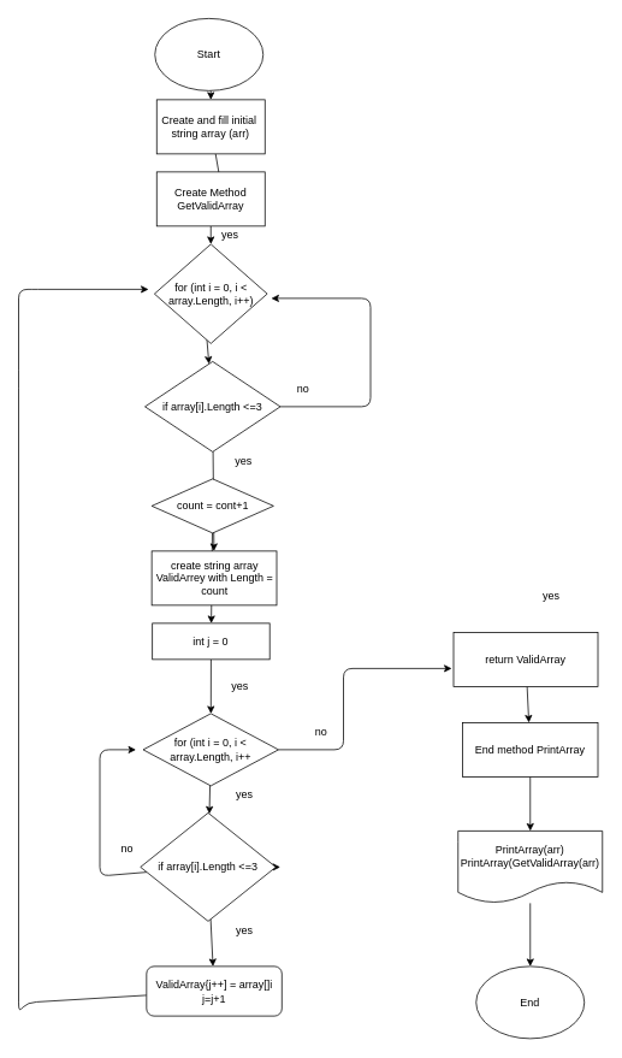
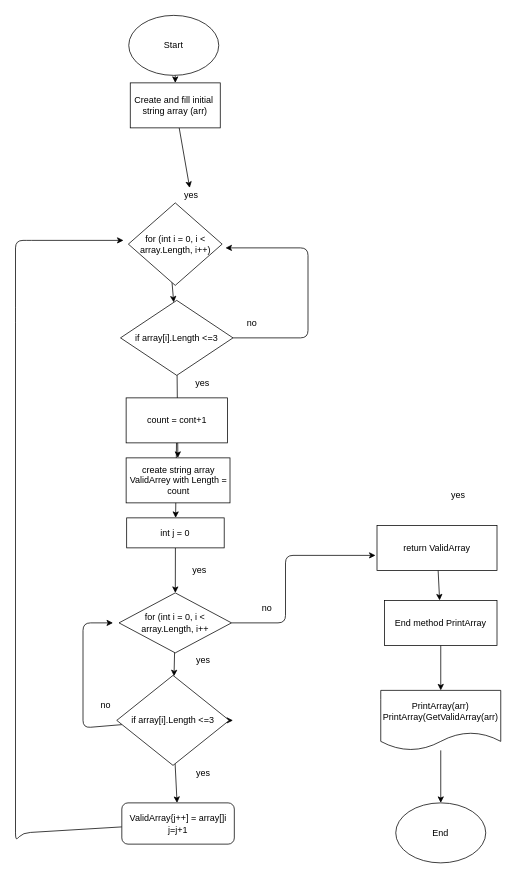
  <mxCell id="0" />
  <mxCell id="1" parent="0" />
  <mxCell id="2" value="" style="edgeStyle=none;html=1;" edge="1" parent="1" target="4"><mxGeometry relative="1" as="geometry"><mxPoint x="233" y="100" as="sourcePoint" /></mxGeometry></mxCell>
  <mxCell id="3" value="" style="edgeStyle=none;html=1;" edge="1" parent="1" source="4" target="36"><mxGeometry relative="1" as="geometry" /></mxCell>
  <mxCell id="4" value="Create and fill initial&amp;nbsp; string array (arr)" style="rounded=0;whiteSpace=wrap;html=1;" vertex="1" parent="1"><mxGeometry x="173" y="110" width="120" height="60" as="geometry" /></mxCell>
  <mxCell id="5" value="" style="edgeStyle=none;html=1;" edge="1" parent="1" target="8"><mxGeometry relative="1" as="geometry"><mxPoint x="228.182" y="370" as="sourcePoint" /></mxGeometry></mxCell>
  <mxCell id="6" value="" style="edgeStyle=none;html=1;" edge="1" parent="1" source="8" target="11"><mxGeometry relative="1" as="geometry" /></mxCell>
  <mxCell id="7" style="edgeStyle=none;html=1;" edge="1" parent="1" source="8"><mxGeometry relative="1" as="geometry"><mxPoint x="300" y="330" as="targetPoint" /><Array as="points"><mxPoint x="410" y="450" /><mxPoint x="410" y="330" /></Array></mxGeometry></mxCell>
  <mxCell id="8" value="if array[i].Length &amp;lt;=3" style="rhombus;whiteSpace=wrap;html=1;" vertex="1" parent="1"><mxGeometry x="160" y="400" width="150" height="100" as="geometry" /></mxCell>
  <mxCell id="9" value="" style="edgeStyle=none;html=1;" edge="1" parent="1" source="10" target="19"><mxGeometry relative="1" as="geometry" /></mxCell>
- <mxCell id="10" value="count = cont+1" style="rhombus;whiteSpace=wrap;html=1;" vertex="1" parent="1"><mxGeometry x="167.5" y="530" width="135" height="60" as="geometry" /></mxCell>
+ <mxCell id="10" value="count = cont+1" style="rounded=0;whiteSpace=wrap;html=1;" vertex="1" parent="1"><mxGeometry x="167.5" y="530" width="135" height="60" as="geometry" /></mxCell>
  <mxCell id="11" value="create string array ValidArrey with Length = count" style="rounded=0;whiteSpace=wrap;html=1;" vertex="1" parent="1"><mxGeometry x="167.5" y="610" width="138.5" height="60" as="geometry" /></mxCell>
  <mxCell id="12" value="" style="edgeStyle=none;html=1;" edge="1" parent="1" source="16" target="17"><mxGeometry relative="1" as="geometry" /></mxCell>
  <mxCell id="13" style="edgeStyle=none;html=1;" edge="1" parent="1" source="16"><mxGeometry relative="1" as="geometry"><mxPoint x="310" y="960" as="targetPoint" /></mxGeometry></mxCell>
  <mxCell id="14" style="edgeStyle=none;html=1;" edge="1" parent="1" source="17"><mxGeometry relative="1" as="geometry"><mxPoint x="164" y="320" as="targetPoint" /><mxPoint x="234" y="1000" as="sourcePoint" /><Array as="points"><mxPoint x="30" y="1110" /><mxPoint x="20" y="1120" /><mxPoint x="20" y="420" /><mxPoint x="20" y="320" /><mxPoint x="40" y="320" /></Array></mxGeometry></mxCell>
  <mxCell id="15" style="edgeStyle=none;html=1;" edge="1" parent="1" source="16"><mxGeometry relative="1" as="geometry"><mxPoint x="150" y="830" as="targetPoint" /><Array as="points"><mxPoint x="110" y="970" /><mxPoint x="110" y="830" /></Array></mxGeometry></mxCell>
  <mxCell id="16" value="if array[i].Length &amp;lt;=3" style="rhombus;whiteSpace=wrap;html=1;" vertex="1" parent="1"><mxGeometry x="155" y="900" width="150" height="120" as="geometry" /></mxCell>
  <mxCell id="17" value="ValidArray{j++] = array[]i&lt;br&gt;j=j+1" style="rounded=1;whiteSpace=wrap;html=1;" vertex="1" parent="1"><mxGeometry x="161.75" y="1070" width="150" height="55" as="geometry" /></mxCell>
  <mxCell id="18" value="" style="edgeStyle=none;html=1;" edge="1" parent="1" source="19" target="32"><mxGeometry relative="1" as="geometry" /></mxCell>
  <mxCell id="19" value="int j = 0&lt;br&gt;" style="rounded=0;whiteSpace=wrap;html=1;" vertex="1" parent="1"><mxGeometry x="168.25" y="690" width="130" height="40" as="geometry" /></mxCell>
- <mxCell id="20" value="" style="edgeStyle=none;html=1;" edge="1" parent="1" source="21" target="29"><mxGeometry relative="1" as="geometry" /></mxCell>
- <mxCell id="21" value="Create Method GetValidArray" style="rounded=0;whiteSpace=wrap;html=1;" vertex="1" parent="1"><mxGeometry x="173" y="190" width="120" height="60" as="geometry" /></mxCell>
  <mxCell id="22" value="" style="edgeStyle=none;html=1;" edge="1" parent="1" source="23"><mxGeometry relative="1" as="geometry"><mxPoint x="587" y="1070" as="targetPoint" /></mxGeometry></mxCell>
  <mxCell id="23" value="PrintArray(arr)&lt;br&gt;PrintArray(GetValidArray(arr)" style="shape=document;whiteSpace=wrap;html=1;boundedLbl=1;" vertex="1" parent="1"><mxGeometry x="507" y="920" width="160" height="80" as="geometry" /></mxCell>
  <mxCell id="24" value="" style="edgeStyle=none;html=1;" edge="1" parent="1" source="25" target="23"><mxGeometry relative="1" as="geometry" /></mxCell>
  <mxCell id="25" value="End method PrintArray" style="rounded=0;whiteSpace=wrap;html=1;" vertex="1" parent="1"><mxGeometry x="512" y="800" width="150" height="60" as="geometry" /></mxCell>
  <mxCell id="26" value="" style="edgeStyle=none;html=1;" edge="1" parent="1" source="27" target="25"><mxGeometry relative="1" as="geometry" /></mxCell>
  <mxCell id="27" value="return ValidArray" style="rounded=0;whiteSpace=wrap;html=1;" vertex="1" parent="1"><mxGeometry x="502" y="700" width="160" height="60" as="geometry" /></mxCell>
  <mxCell id="28" value="no" style="text;html=1;align=center;verticalAlign=middle;resizable=0;points=[];autosize=1;strokeColor=none;fillColor=none;" vertex="1" parent="1"><mxGeometry x="320" y="420" width="30" height="20" as="geometry" /></mxCell>
  <mxCell id="29" value="&lt;span&gt;for (int i = 0, i &amp;lt; array.Length, i++)&lt;/span&gt;" style="rhombus;whiteSpace=wrap;html=1;" vertex="1" parent="1"><mxGeometry x="170.5" y="270" width="125" height="110" as="geometry" /></mxCell>
  <mxCell id="30" value="" style="edgeStyle=none;html=1;" edge="1" parent="1" source="32" target="16"><mxGeometry relative="1" as="geometry" /></mxCell>
  <mxCell id="31" style="edgeStyle=none;html=1;" edge="1" parent="1" source="32"><mxGeometry relative="1" as="geometry"><mxPoint x="500" y="740" as="targetPoint" /><Array as="points"><mxPoint x="380" y="830" /><mxPoint x="380" y="740" /></Array></mxGeometry></mxCell>
  <mxCell id="32" value="&lt;span&gt;for (int i = 0, i &amp;lt; array.Length, i++&lt;/span&gt;" style="rhombus;whiteSpace=wrap;html=1;" vertex="1" parent="1"><mxGeometry x="158" y="790" width="150" height="80" as="geometry" /></mxCell>
  <mxCell id="33" value="no" style="text;html=1;align=center;verticalAlign=middle;resizable=0;points=[];autosize=1;strokeColor=none;fillColor=none;" vertex="1" parent="1"><mxGeometry x="125" y="930" width="30" height="20" as="geometry" /></mxCell>
  <mxCell id="34" value="yes" style="text;html=1;align=center;verticalAlign=middle;resizable=0;points=[];autosize=1;strokeColor=none;fillColor=none;" vertex="1" parent="1"><mxGeometry x="254" y="500" width="30" height="20" as="geometry" /></mxCell>
  <mxCell id="35" value="yes" style="text;html=1;align=center;verticalAlign=middle;resizable=0;points=[];autosize=1;strokeColor=none;fillColor=none;" vertex="1" parent="1"><mxGeometry x="250" y="750" width="30" height="20" as="geometry" /></mxCell>
  <mxCell id="36" value="yes" style="text;html=1;align=center;verticalAlign=middle;resizable=0;points=[];autosize=1;strokeColor=none;fillColor=none;" vertex="1" parent="1"><mxGeometry x="239" y="250" width="30" height="20" as="geometry" /></mxCell>
  <mxCell id="37" value="no" style="text;html=1;align=center;verticalAlign=middle;resizable=0;points=[];autosize=1;strokeColor=none;fillColor=none;" vertex="1" parent="1"><mxGeometry x="340" y="800" width="30" height="20" as="geometry" /></mxCell>
  <mxCell id="38" value="yes" style="text;html=1;align=center;verticalAlign=middle;resizable=0;points=[];autosize=1;strokeColor=none;fillColor=none;" vertex="1" parent="1"><mxGeometry x="255" y="1020" width="30" height="20" as="geometry" /></mxCell>
  <mxCell id="39" value="yes" style="text;html=1;align=center;verticalAlign=middle;resizable=0;points=[];autosize=1;strokeColor=none;fillColor=none;" vertex="1" parent="1"><mxGeometry x="255" y="870" width="30" height="20" as="geometry" /></mxCell>
  <mxCell id="40" value="yes" style="text;html=1;align=center;verticalAlign=middle;resizable=0;points=[];autosize=1;strokeColor=none;fillColor=none;" vertex="1" parent="1"><mxGeometry x="595" y="650" width="30" height="20" as="geometry" /></mxCell>
  <mxCell id="41" value="End" style="ellipse;whiteSpace=wrap;html=1;" vertex="1" parent="1"><mxGeometry x="527" y="1070" width="120" height="80" as="geometry" /></mxCell>
  <mxCell id="42" value="Start" style="ellipse;whiteSpace=wrap;html=1;" vertex="1" parent="1"><mxGeometry x="171" width="120" height="80" as="geometry" y="20" /></mxCell>
